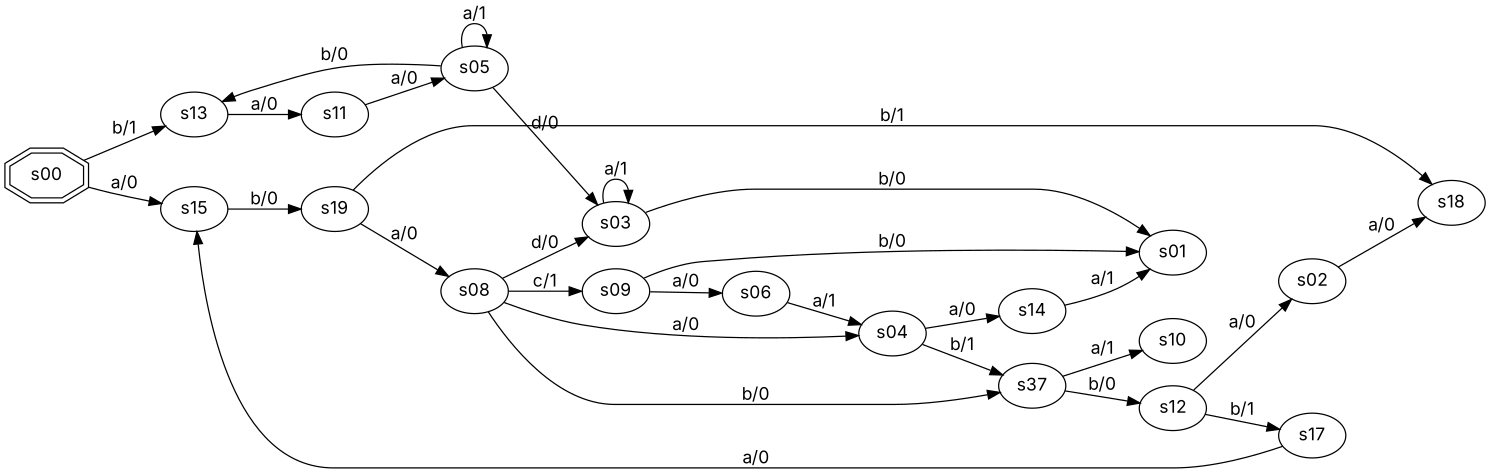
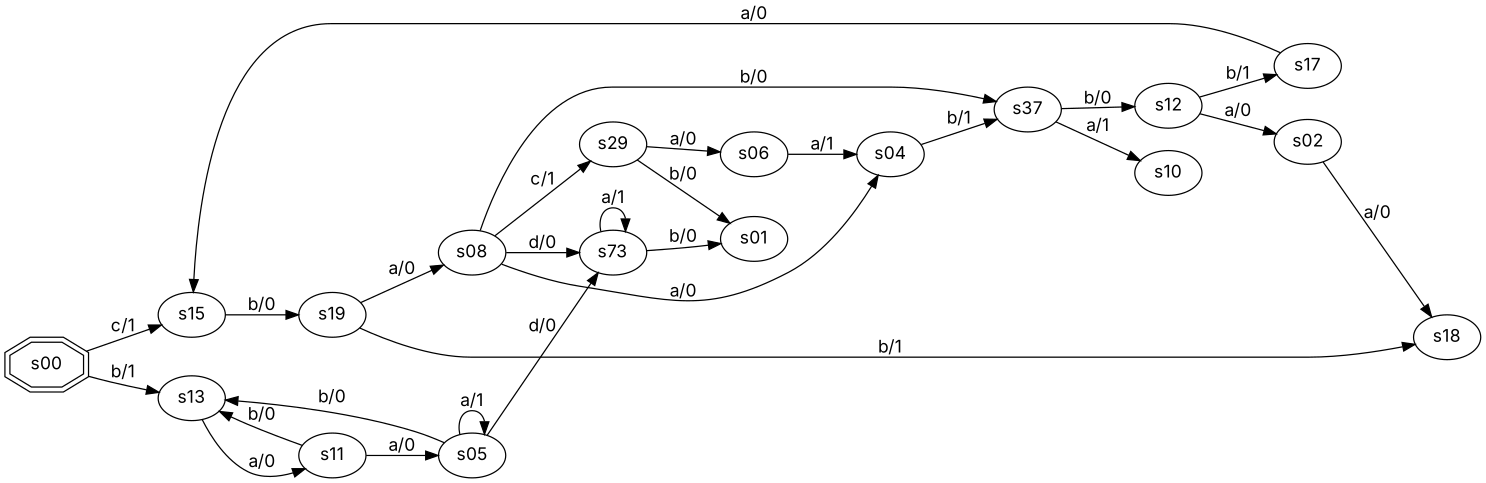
  digraph {
    fontname=Inter
    rankdir=LR
    node [fontname=Inter]
    edge [fontname=Inter]
    s00 [shape=doubleoctagon]
    s15
    s13
    s19
    s11
    s18
    s08
    s05
    s02
-   s03
+   s03 [label=s73]
    s01
    s04
-   s14
    n14 [label=s37]
    s10
    s12
    s17
    s06
-   s09
-   s00 -> s15 [label="a/0"]
+   s09 [label=s29]
+   s00 -> s15 [label="c/1"]
    s00 -> s13 [label="b/1"]
    s15 -> s19 [label="b/0"]
    s13 -> s11 [label="a/0"]
    s19 -> s18 [label="b/1"]
    s19 -> s08 [label="a/0"]
+   s11 -> s13 [label="b/0"]
    s11 -> s05 [label="a/0"]
    s08 -> s03 [label="d/0"]
    s08 -> s04 [label="a/0"]
    s08 -> n14 [label="b/0"]
    s08 -> s09 [label="c/1"]
    s05 -> s13 [label="b/0"]
    s05 -> s05 [label="a/1"]
    s05 -> s03 [label="d/0"]
    s02 -> s18 [label="a/0"]
    s03 -> s03 [label="a/1"]
    s03 -> s01 [label="b/0"]
-   s04 -> s14 [label="a/0"]
    s04 -> n14 [label="b/1"]
-   s14 -> s01 [label="a/1"]
    n14 -> s10 [label="a/1"]
    n14 -> s12 [label="b/0"]
    s12 -> s02 [label="a/0"]
    s12 -> s17 [label="b/1"]
    s17 -> s15 [label="a/0"]
    s06 -> s04 [label="a/1"]
    s09 -> s01 [label="b/0"]
    s09 -> s06 [label="a/0"]
  }
